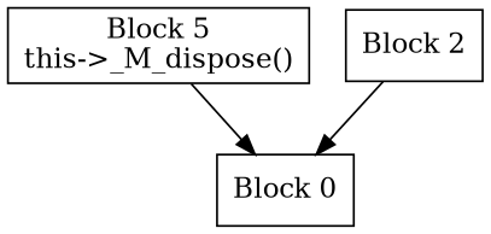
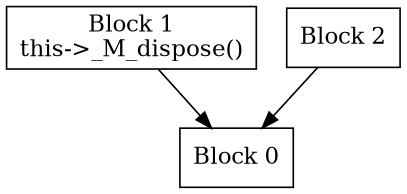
  digraph {
    node [shape=box]
    n1 [label="Block 0\n"]
-   n2 [label="Block 5\nthis->_M_dispose()\n"]
+   n2 [label="Block 1\nthis->_M_dispose()\n"]
    n3 [label="Block 2\n"]
    n2 -> n1
    n3 -> n1
  }
